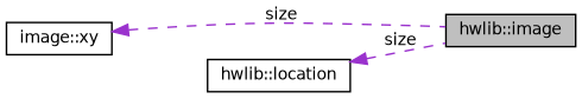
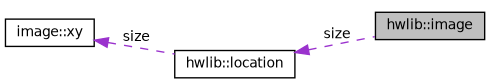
  digraph {
    fontname="DejaVu Sans"
    rankdir=LR
    node [color=black fillcolor=white fontname="DejaVu Sans" fontsize=10 shape=record style=filled]
    edge [color=darkorchid3 dir=back fontname="DejaVu Sans" fontsize=10 labelfontname=Helvetica labelfontsize=10 style=dashed]
    n1 [fillcolor=grey75 fontcolor=black height=0.2 label="hwlib::image" width=0.4]
    n2 [height=0.2 label="image::xy" width=0.4]
    n3 [height=0.2 label="hwlib::location" width=0.4]
-   n2 -> n1 [label=" size"]
+   n2 -> n3 [label=" size"]
    n3 -> n1 [label=" size"]
  }
